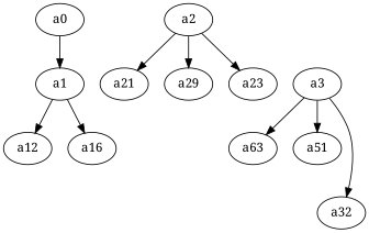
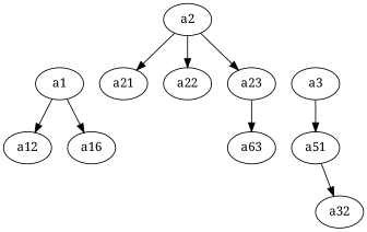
  digraph {
    fontname="Noto Serif"
    node [fontname="Noto Serif"]
    edge [fontname="Noto Serif"]
-   a0
    a1
    a12
    n4 [label=a16]
    a2
    a21
-   a22 [label=a29]
+   a22
    a23
    n9 [label=a51]
    a3
    a32
    n12 [label=a63]
-   a0 -> a1
    a1 -> a12
    a1 -> n4
    a2 -> a21
    a2 -> a22
    a2 -> a23
    a3 -> n9
-   a3 -> a32
-   a3 -> n12
+   n9 -> a32
+   a23 -> n12
  }
